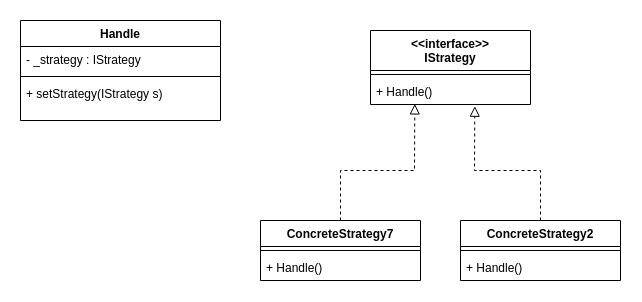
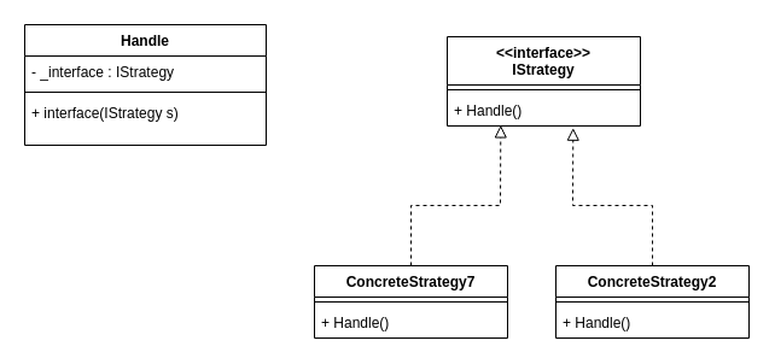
  <mxCell id="0" />
  <mxCell id="1" parent="0" />
  <mxCell id="2" value="Handle" style="swimlane;fontStyle=1;align=center;verticalAlign=top;childLayout=stackLayout;horizontal=1;startSize=26;horizontalStack=0;resizeParent=1;resizeParentMax=0;resizeLast=0;collapsible=1;marginBottom=0;whiteSpace=wrap;html=1;" vertex="1" parent="1"><mxGeometry x="20" y="20" width="200" height="100" as="geometry" /></mxCell>
- <mxCell id="3" value="- _strategy : IStrategy" style="text;strokeColor=none;fillColor=none;align=left;verticalAlign=top;spacingLeft=4;spacingRight=4;overflow=hidden;rotatable=0;points=[[0,0.5],[1,0.5]];portConstraint=eastwest;whiteSpace=wrap;html=1;" vertex="1" parent="2"><mxGeometry y="26" width="200" height="26" as="geometry" /></mxCell>
+ <mxCell id="3" value="- _interface : IStrategy" style="text;strokeColor=none;fillColor=none;align=left;verticalAlign=top;spacingLeft=4;spacingRight=4;overflow=hidden;rotatable=0;points=[[0,0.5],[1,0.5]];portConstraint=eastwest;whiteSpace=wrap;html=1;" vertex="1" parent="2"><mxGeometry y="26" width="200" height="26" as="geometry" /></mxCell>
  <mxCell id="4" value="" style="line;strokeWidth=1;fillColor=none;align=left;verticalAlign=middle;spacingTop=-1;spacingLeft=3;spacingRight=3;rotatable=0;labelPosition=right;points=[];portConstraint=eastwest;strokeColor=inherit;" vertex="1" parent="2"><mxGeometry y="52" width="200" height="8" as="geometry" /></mxCell>
- <mxCell id="5" value="+ setStrategy(IStrategy s)" style="text;strokeColor=none;fillColor=none;align=left;verticalAlign=top;spacingLeft=4;spacingRight=4;overflow=hidden;rotatable=0;points=[[0,0.5],[1,0.5]];portConstraint=eastwest;whiteSpace=wrap;html=1;" vertex="1" parent="2"><mxGeometry y="60" width="200" height="40" as="geometry" /></mxCell>
+ <mxCell id="5" value="+ interface(IStrategy s)" style="text;strokeColor=none;fillColor=none;align=left;verticalAlign=top;spacingLeft=4;spacingRight=4;overflow=hidden;rotatable=0;points=[[0,0.5],[1,0.5]];portConstraint=eastwest;whiteSpace=wrap;html=1;" vertex="1" parent="2"><mxGeometry y="60" width="200" height="40" as="geometry" /></mxCell>
  <mxCell id="6" value="&amp;lt;&amp;lt;interface&amp;gt;&amp;gt;&lt;br&gt;IStrategy" style="swimlane;fontStyle=1;align=center;verticalAlign=top;childLayout=stackLayout;horizontal=1;startSize=40;horizontalStack=0;resizeParent=1;resizeParentMax=0;resizeLast=0;collapsible=1;marginBottom=0;whiteSpace=wrap;html=1;" vertex="1" parent="1"><mxGeometry x="370" y="30" width="160" height="74" as="geometry" /></mxCell>
  <mxCell id="7" value="" style="line;strokeWidth=1;fillColor=none;align=left;verticalAlign=middle;spacingTop=-1;spacingLeft=3;spacingRight=3;rotatable=0;labelPosition=right;points=[];portConstraint=eastwest;strokeColor=inherit;" vertex="1" parent="6"><mxGeometry y="40" width="160" height="8" as="geometry" /></mxCell>
  <mxCell id="8" value="+ Handle()" style="text;strokeColor=none;fillColor=none;align=left;verticalAlign=top;spacingLeft=4;spacingRight=4;overflow=hidden;rotatable=0;points=[[0,0.5],[1,0.5]];portConstraint=eastwest;whiteSpace=wrap;html=1;" vertex="1" parent="6"><mxGeometry y="48" width="160" height="26" as="geometry" /></mxCell>
  <mxCell id="9" value="ConcreteStrategy7" style="swimlane;fontStyle=1;align=center;verticalAlign=top;childLayout=stackLayout;horizontal=1;startSize=26;horizontalStack=0;resizeParent=1;resizeParentMax=0;resizeLast=0;collapsible=1;marginBottom=0;whiteSpace=wrap;html=1;" vertex="1" parent="1"><mxGeometry x="260" y="220" width="160" height="60" as="geometry" /></mxCell>
  <mxCell id="10" value="" style="line;strokeWidth=1;fillColor=none;align=left;verticalAlign=middle;spacingTop=-1;spacingLeft=3;spacingRight=3;rotatable=0;labelPosition=right;points=[];portConstraint=eastwest;strokeColor=inherit;" vertex="1" parent="9"><mxGeometry y="26" width="160" height="8" as="geometry" /></mxCell>
  <mxCell id="11" value="+ Handle()" style="text;strokeColor=none;fillColor=none;align=left;verticalAlign=top;spacingLeft=4;spacingRight=4;overflow=hidden;rotatable=0;points=[[0,0.5],[1,0.5]];portConstraint=eastwest;whiteSpace=wrap;html=1;" vertex="1" parent="9"><mxGeometry y="34" width="160" height="26" as="geometry" /></mxCell>
  <mxCell id="12" value="ConcreteStrategy2" style="swimlane;fontStyle=1;align=center;verticalAlign=top;childLayout=stackLayout;horizontal=1;startSize=26;horizontalStack=0;resizeParent=1;resizeParentMax=0;resizeLast=0;collapsible=1;marginBottom=0;whiteSpace=wrap;html=1;" vertex="1" parent="1"><mxGeometry x="460" y="220" width="160" height="60" as="geometry" /></mxCell>
  <mxCell id="13" value="" style="line;strokeWidth=1;fillColor=none;align=left;verticalAlign=middle;spacingTop=-1;spacingLeft=3;spacingRight=3;rotatable=0;labelPosition=right;points=[];portConstraint=eastwest;strokeColor=inherit;" vertex="1" parent="12"><mxGeometry y="26" width="160" height="8" as="geometry" /></mxCell>
  <mxCell id="14" value="+ Handle()" style="text;strokeColor=none;fillColor=none;align=left;verticalAlign=top;spacingLeft=4;spacingRight=4;overflow=hidden;rotatable=0;points=[[0,0.5],[1,0.5]];portConstraint=eastwest;whiteSpace=wrap;html=1;" vertex="1" parent="12"><mxGeometry y="34" width="160" height="26" as="geometry" /></mxCell>
  <mxCell id="15" value="" style="endArrow=block;startArrow=none;endFill=0;startFill=0;endSize=8;html=1;verticalAlign=bottom;dashed=1;labelBackgroundColor=none;rounded=0;entryX=0.277;entryY=0.978;entryDx=0;entryDy=0;entryPerimeter=0;" edge="1" parent="1" source="9" target="8"><mxGeometry width="160" relative="1" as="geometry"><mxPoint x="210" y="20" as="sourcePoint" /><mxPoint x="430" y="110" as="targetPoint" /><Array as="points"><mxPoint x="340" y="170" /><mxPoint x="414" y="170" /></Array></mxGeometry></mxCell>
  <mxCell id="16" value="" style="endArrow=block;startArrow=none;endFill=0;startFill=0;endSize=8;html=1;verticalAlign=bottom;dashed=1;labelBackgroundColor=none;rounded=0;entryX=0.652;entryY=1.066;entryDx=0;entryDy=0;entryPerimeter=0;exitX=0.5;exitY=0;exitDx=0;exitDy=0;" edge="1" parent="1" source="12" target="8"><mxGeometry width="160" relative="1" as="geometry"><mxPoint x="350" y="230" as="sourcePoint" /><mxPoint x="424" y="113" as="targetPoint" /><Array as="points"><mxPoint x="540" y="170" /><mxPoint x="474" y="170" /></Array></mxGeometry></mxCell>
